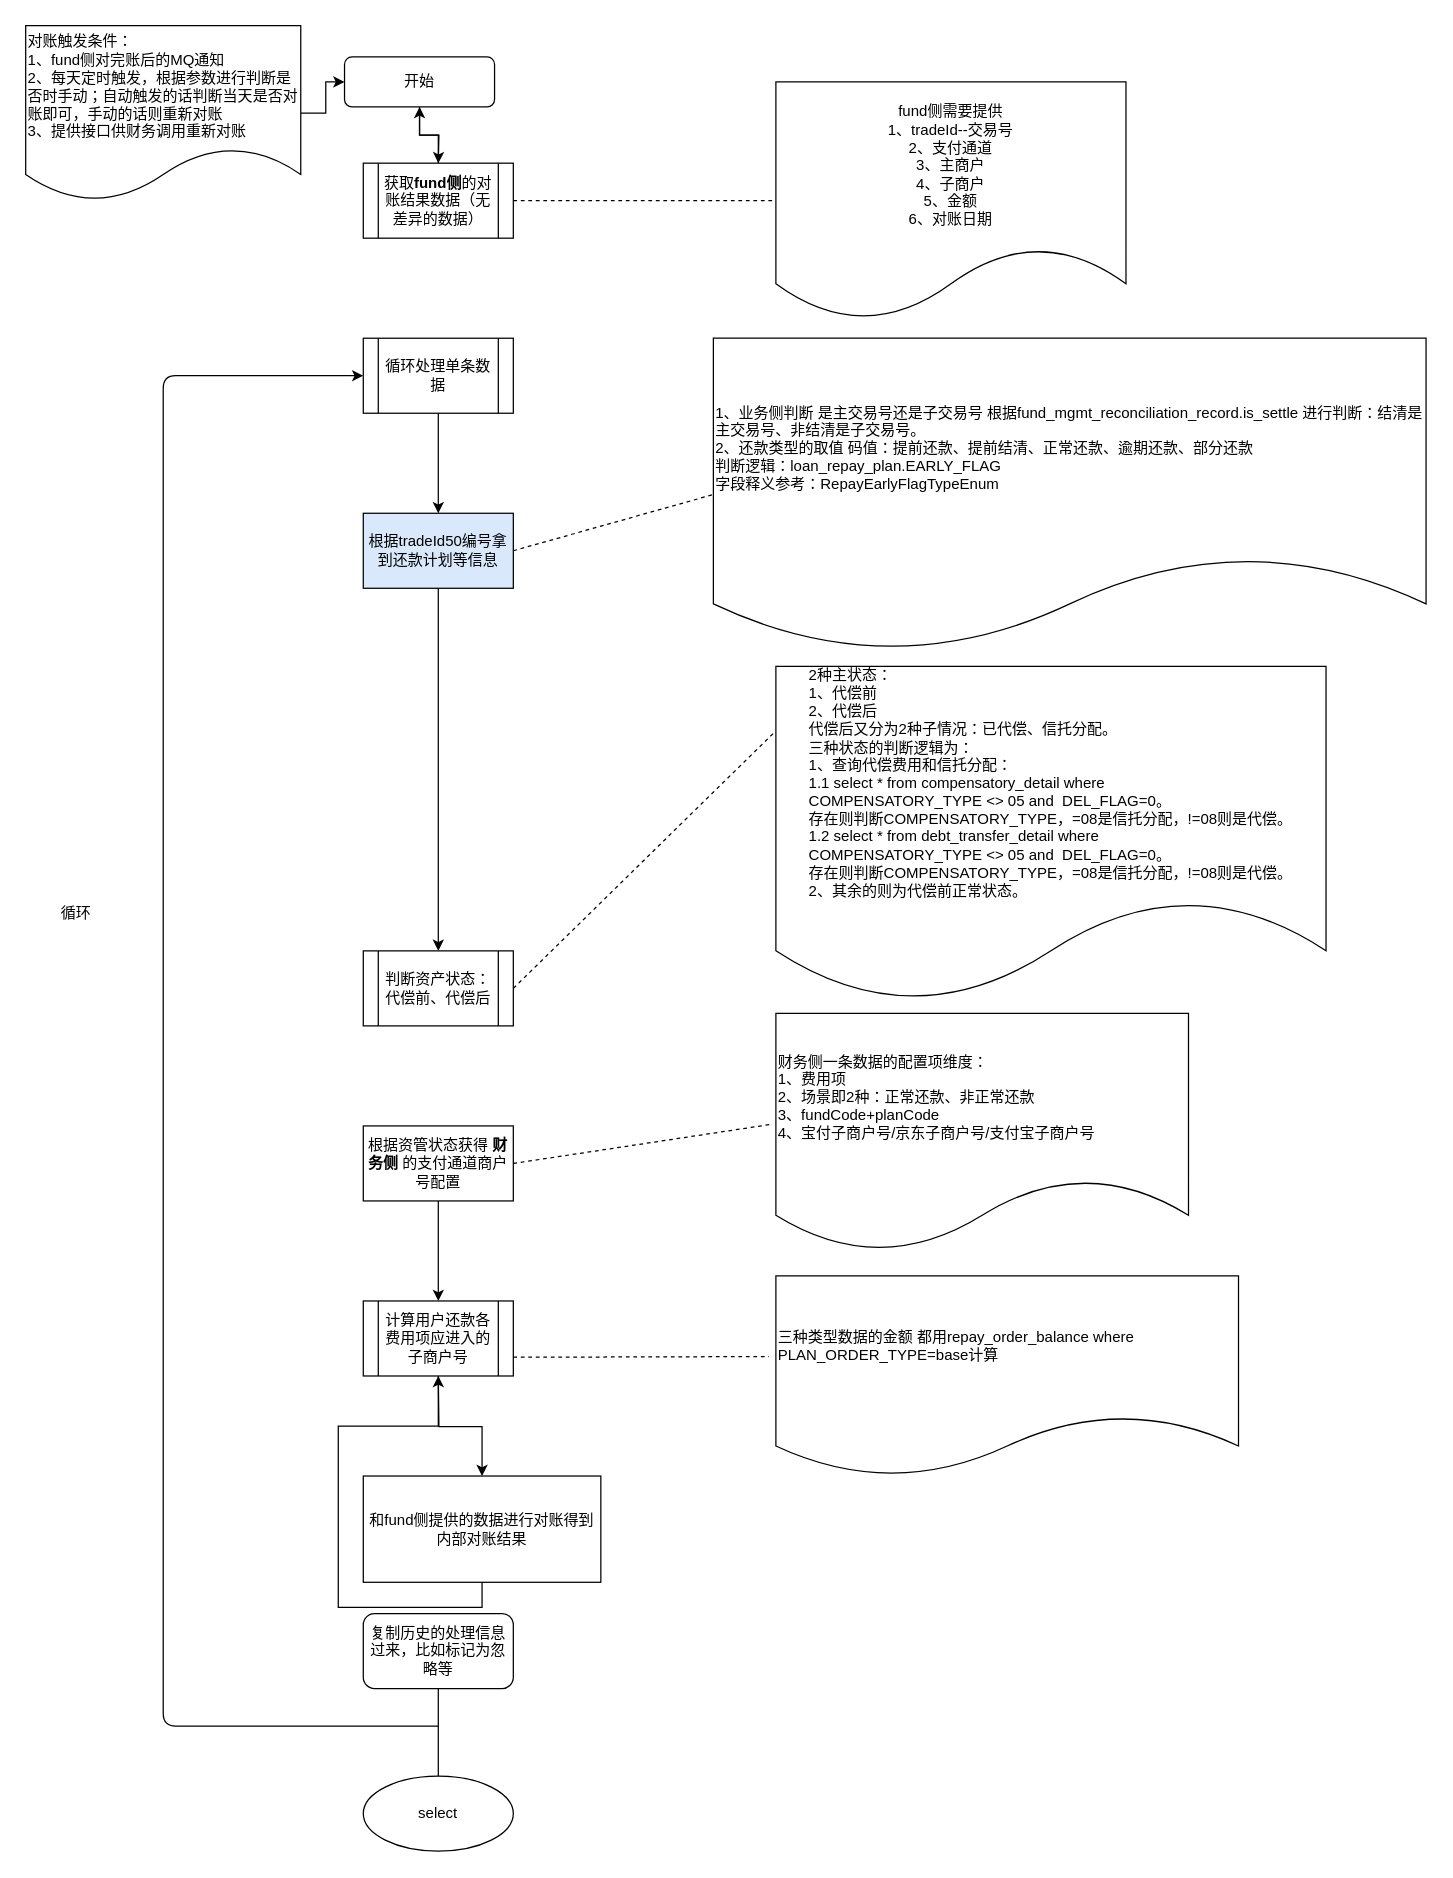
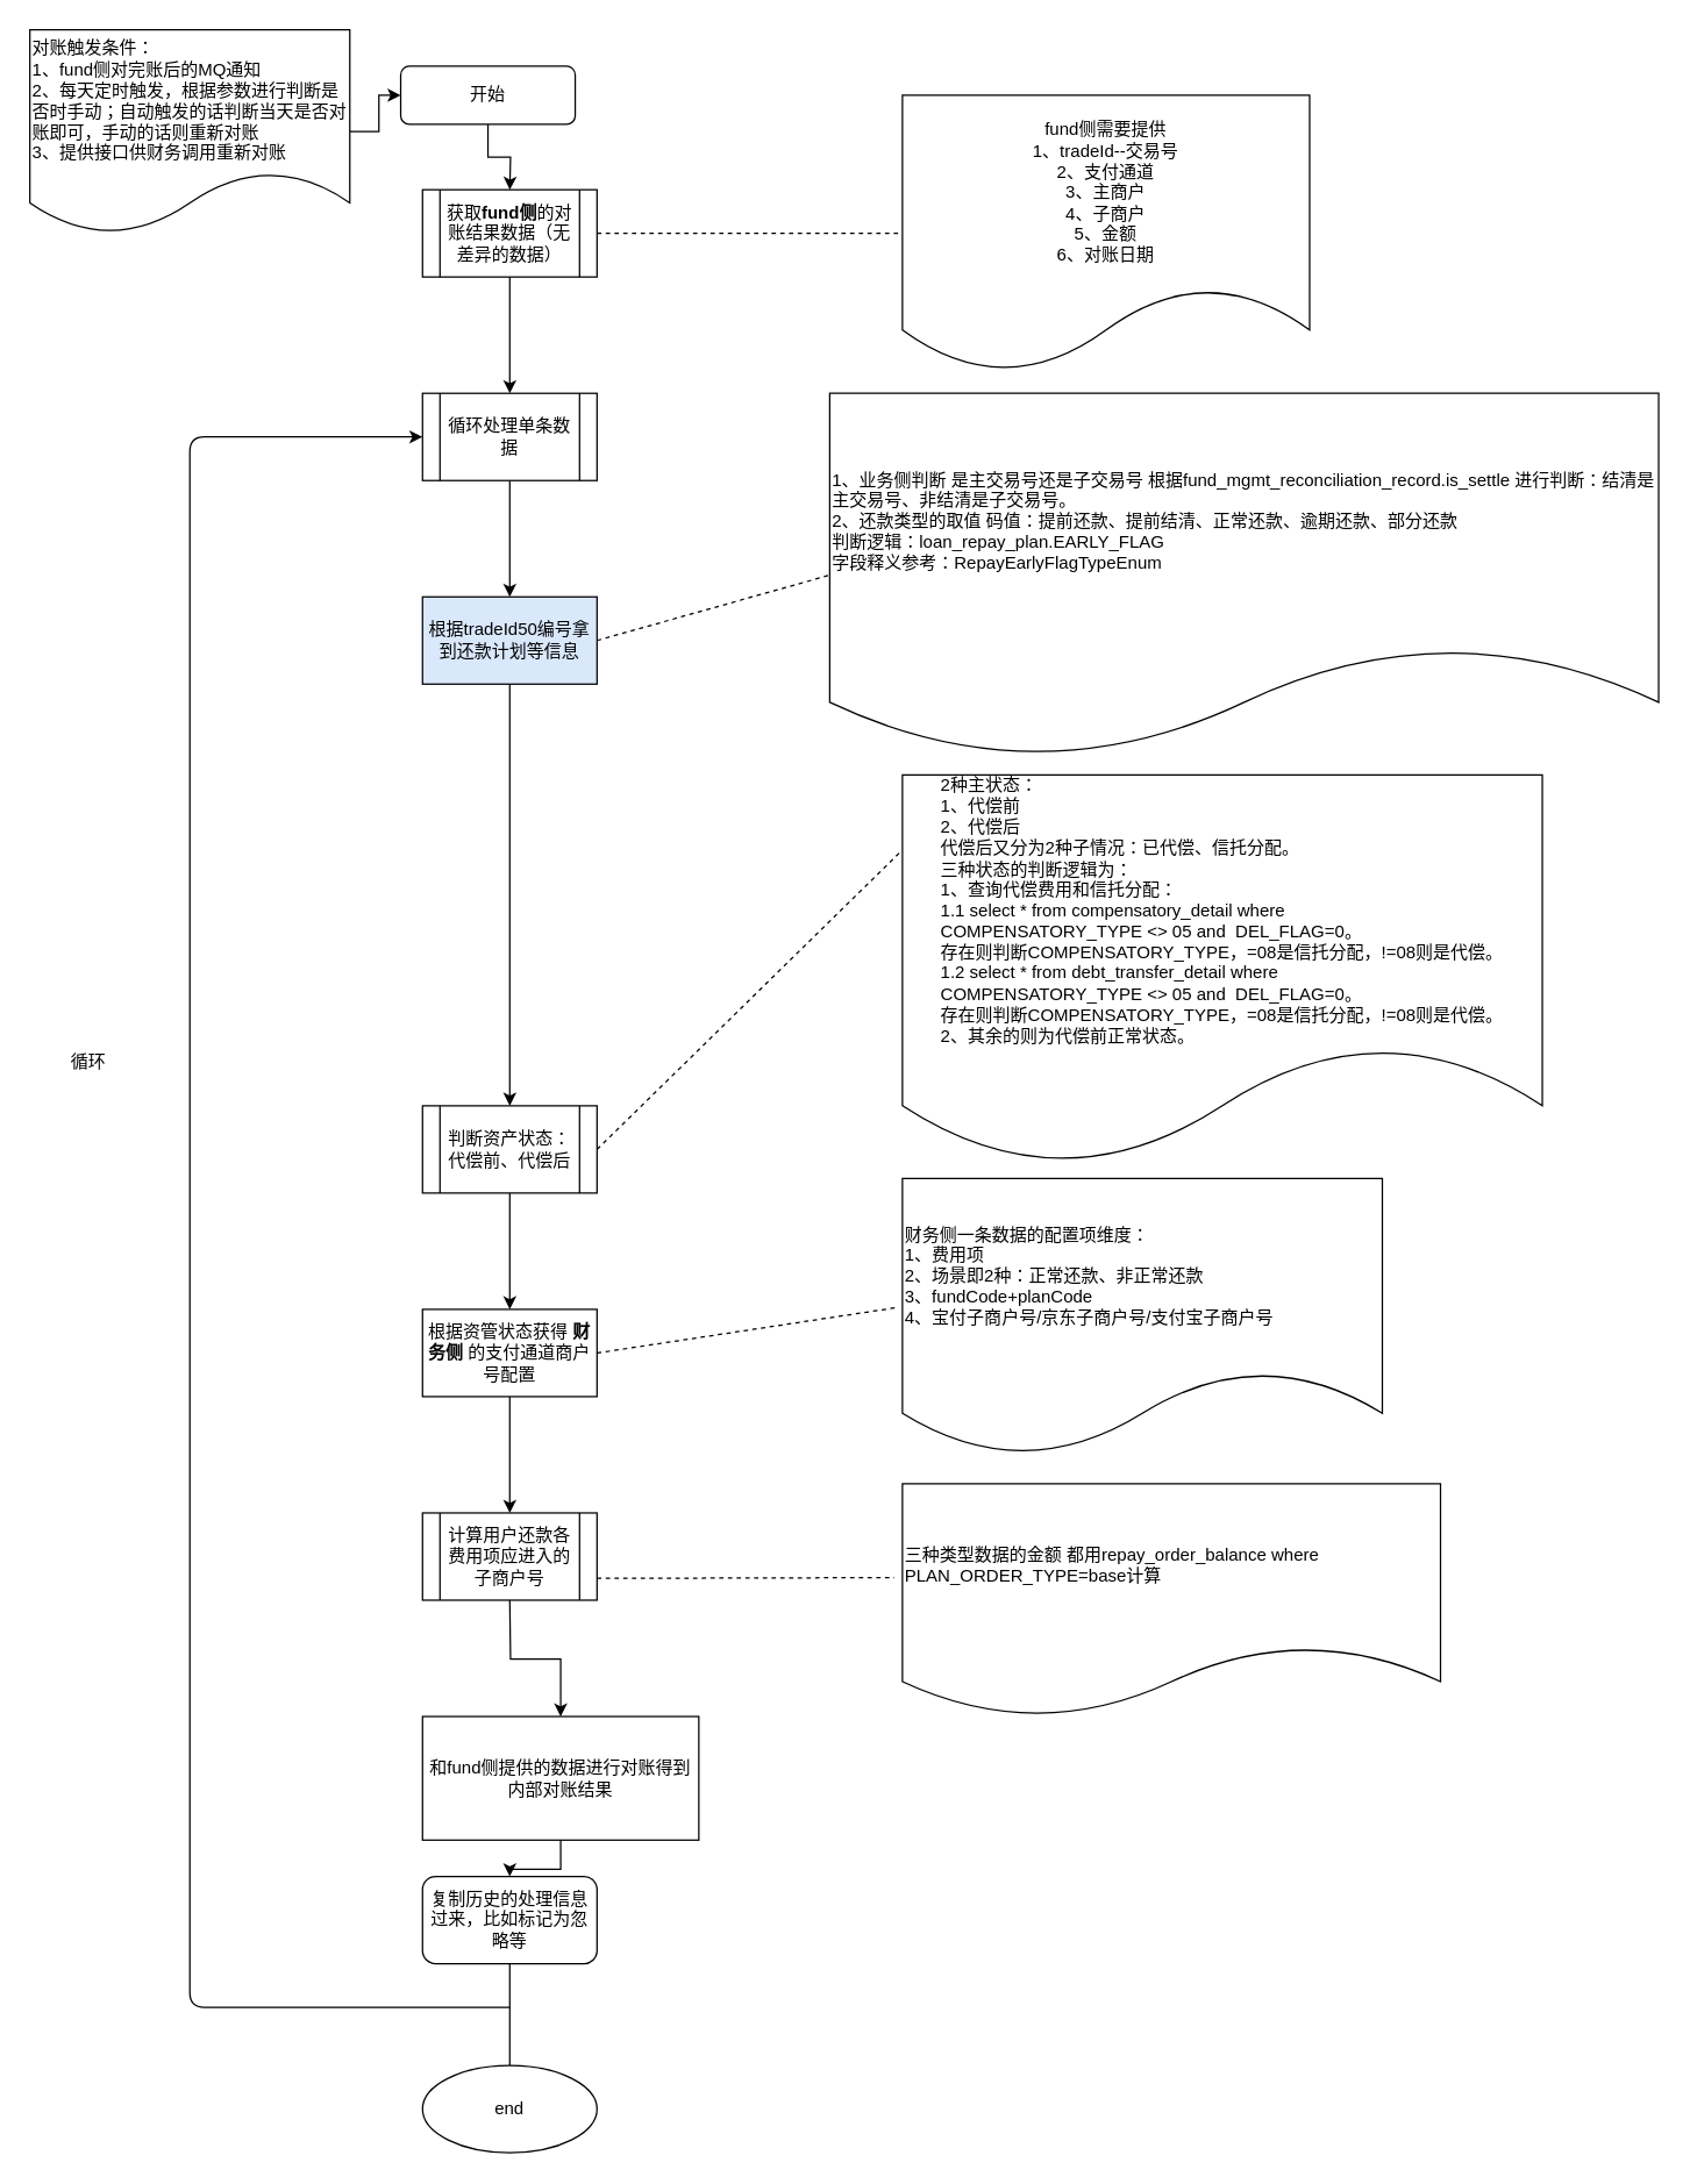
  <mxCell id="0" />
  <mxCell id="1" parent="0" />
  <mxCell id="2" value="" style="edgeStyle=orthogonalEdgeStyle;rounded=0;orthogonalLoop=1;jettySize=auto;html=1;" parent="1" source="3" edge="1"><mxGeometry relative="1" as="geometry"><mxPoint x="350" y="130" as="targetPoint" /></mxGeometry></mxCell>
  <mxCell id="3" value="开始" style="rounded=1;whiteSpace=wrap;html=1;fontSize=12;glass=0;strokeWidth=1;shadow=0;" parent="1" vertex="1"><mxGeometry x="275" y="45" width="120" height="40" as="geometry" /></mxCell>
- <mxCell id="4" value="" style="edgeStyle=orthogonalEdgeStyle;rounded=0;orthogonalLoop=1;jettySize=auto;html=1;" parent="1" source="5" target="3" edge="1"><mxGeometry relative="1" as="geometry" /></mxCell>
+ <mxCell id="4" value="" style="edgeStyle=orthogonalEdgeStyle;rounded=0;orthogonalLoop=1;jettySize=auto;html=1;" parent="1" source="5" target="7" edge="1"><mxGeometry relative="1" as="geometry" /></mxCell>
  <mxCell id="5" value="获取&lt;b&gt;fund侧&lt;/b&gt;的对账结果数据（无差异的数据）" style="shape=process;whiteSpace=wrap;html=1;backgroundOutline=1;" parent="1" vertex="1"><mxGeometry x="290" y="130" width="120" height="60" as="geometry" /></mxCell>
  <mxCell id="6" value="" style="edgeStyle=orthogonalEdgeStyle;rounded=0;orthogonalLoop=1;jettySize=auto;html=1;" edge="1" parent="1" source="7"><mxGeometry relative="1" as="geometry"><mxPoint x="350" y="410" as="targetPoint" /></mxGeometry></mxCell>
  <mxCell id="7" value="循环处理单条数据" style="shape=process;whiteSpace=wrap;html=1;backgroundOutline=1;" parent="1" vertex="1"><mxGeometry x="290" y="270" width="120" height="60" as="geometry" /></mxCell>
  <mxCell id="8" value="fund侧需要提供&lt;br&gt;1、tradeId--交易号&lt;br&gt;2、支付通道&lt;br&gt;3、主商户&lt;br&gt;4、子商户&lt;br&gt;5、金额&lt;br&gt;6、对账日期" style="shape=document;whiteSpace=wrap;html=1;boundedLbl=1;align=center;" parent="1" vertex="1"><mxGeometry x="620" y="65" width="280" height="190" as="geometry" /></mxCell>
  <mxCell id="9" value="" style="endArrow=none;dashed=1;html=1;entryX=0;entryY=0.5;entryDx=0;entryDy=0;exitX=1;exitY=0.5;exitDx=0;exitDy=0;" parent="1" source="5" target="8" edge="1"><mxGeometry width="50" height="50" relative="1" as="geometry"><mxPoint x="410" y="200" as="sourcePoint" /><mxPoint x="460" y="150" as="targetPoint" /></mxGeometry></mxCell>
  <mxCell id="10" value="" style="edgeStyle=orthogonalEdgeStyle;rounded=0;orthogonalLoop=1;jettySize=auto;html=1;" edge="1" parent="1" source="11"><mxGeometry relative="1" as="geometry"><mxPoint x="350" y="760" as="targetPoint" /></mxGeometry></mxCell>
  <mxCell id="11" value="根据tradeId50编号拿到还款计划等信息" style="rounded=0;whiteSpace=wrap;html=1;fillColor=#dae8fc;" vertex="1" parent="1"><mxGeometry x="290" y="410" width="120" height="60" as="geometry" /></mxCell>
  <mxCell id="12" value="1、业务侧判断 是主交易号还是子交易号 根据fund_mgmt_reconciliation_record.is_settle 进行判断：结清是主交易号、非结清是子交易号。&lt;br&gt;2、还款类型的取值&lt;span&gt; &lt;/span&gt;码值：提前还款、提前结清、正常还款、逾期还款、部分还款&lt;br&gt;判断逻辑：loan_repay_plan.EARLY_FLAG&lt;br&gt;字段释义参考：RepayEarlyFlagTypeEnum" style="shape=document;whiteSpace=wrap;html=1;boundedLbl=1;rounded=0;align=left;" vertex="1" parent="1"><mxGeometry x="570" y="270" width="570" height="250" as="geometry" /></mxCell>
  <mxCell id="13" value="" style="endArrow=none;dashed=1;html=1;exitX=1;exitY=0.5;exitDx=0;exitDy=0;entryX=0;entryY=0.5;entryDx=0;entryDy=0;" edge="1" parent="1" source="11" target="12"><mxGeometry width="50" height="50" relative="1" as="geometry"><mxPoint x="430" y="470" as="sourcePoint" /><mxPoint x="480" y="420" as="targetPoint" /></mxGeometry></mxCell>
  <mxCell id="14" value="&lt;div style=&quot;text-align: left&quot;&gt;&lt;span&gt;2种主状态：&lt;/span&gt;&lt;/div&gt;&lt;div style=&quot;text-align: left&quot;&gt;&lt;span&gt;1、代偿前&lt;/span&gt;&lt;/div&gt;&lt;div style=&quot;text-align: left&quot;&gt;&lt;span&gt;2、代偿后&lt;/span&gt;&lt;/div&gt;&lt;div style=&quot;text-align: left&quot;&gt;&lt;span&gt;代偿后又分为2种子情况：已代偿、信托分配。&lt;/span&gt;&lt;/div&gt;&lt;div style=&quot;text-align: left&quot;&gt;&lt;span&gt;三种状态的判断逻辑为：&lt;/span&gt;&lt;/div&gt;&lt;div style=&quot;text-align: left&quot;&gt;&lt;span&gt;1、查询代偿费用和信托分配：&lt;/span&gt;&lt;/div&gt;&lt;div style=&quot;text-align: left&quot;&gt;&lt;span&gt;1.1 select * from compensatory_detail where&amp;nbsp;&lt;/span&gt;&lt;/div&gt;&lt;div style=&quot;text-align: left&quot;&gt;&lt;span&gt;COMPENSATORY_TYPE &amp;lt;&amp;gt; 05 and&amp;nbsp; DEL_FLAG=0。&lt;/span&gt;&lt;/div&gt;&lt;div style=&quot;text-align: left&quot;&gt;&lt;span&gt;存在则判断COMPENSATORY_TYPE，=08是信托分配，!=08则是代偿。&lt;/span&gt;&lt;/div&gt;&lt;div style=&quot;text-align: left&quot;&gt;&lt;span&gt;1.2&amp;nbsp;&lt;/span&gt;&lt;span&gt;select * from debt_transfer_detail&amp;nbsp;where&amp;nbsp;&lt;/span&gt;&lt;/div&gt;&lt;div style=&quot;text-align: left&quot;&gt;COMPENSATORY_TYPE &amp;lt;&amp;gt; 05 and&amp;nbsp; DEL_FLAG=0。&lt;/div&gt;&lt;div style=&quot;text-align: left&quot;&gt;存在则判断COMPENSATORY_TYPE，=08是信托分配，!=08则是代偿。&lt;/div&gt;&lt;div style=&quot;text-align: left&quot;&gt;&lt;span&gt;2、其余的则为代偿前正常状态。&lt;/span&gt;&lt;/div&gt;" style="shape=document;whiteSpace=wrap;html=1;boundedLbl=1;rounded=0;" vertex="1" parent="1"><mxGeometry x="620" y="532.5" width="440" height="267.5" as="geometry" /></mxCell>
  <mxCell id="15" value="" style="endArrow=none;dashed=1;html=1;exitX=1;exitY=0.5;exitDx=0;exitDy=0;" edge="1" parent="1" source="17"><mxGeometry width="50" height="50" relative="1" as="geometry"><mxPoint x="420" y="790" as="sourcePoint" /><mxPoint x="618" y="586" as="targetPoint" /></mxGeometry></mxCell>
+ <mxCell id="16" value="" style="edgeStyle=orthogonalEdgeStyle;rounded=0;orthogonalLoop=1;jettySize=auto;html=1;" edge="1" parent="1" source="17" target="19"><mxGeometry relative="1" as="geometry" /></mxCell>
  <mxCell id="17" value="判断资产状态：代偿前、代偿后" style="shape=process;whiteSpace=wrap;html=1;backgroundOutline=1;" vertex="1" parent="1"><mxGeometry x="290" y="760" width="120" height="60" as="geometry" /></mxCell>
  <mxCell id="18" value="" style="edgeStyle=orthogonalEdgeStyle;rounded=0;orthogonalLoop=1;jettySize=auto;html=1;" edge="1" parent="1" source="19"><mxGeometry relative="1" as="geometry"><mxPoint x="350" y="1040" as="targetPoint" /></mxGeometry></mxCell>
  <mxCell id="19" value="根据资管状态获得 &lt;b&gt;财务侧&lt;/b&gt; 的支付通道商户号配置" style="whiteSpace=wrap;html=1;" vertex="1" parent="1"><mxGeometry x="290" y="900" width="120" height="60" as="geometry" /></mxCell>
  <mxCell id="20" value="" style="edgeStyle=orthogonalEdgeStyle;rounded=0;orthogonalLoop=1;jettySize=auto;html=1;" edge="1" parent="1" target="22"><mxGeometry relative="1" as="geometry"><mxPoint x="350" y="1100" as="sourcePoint" /></mxGeometry></mxCell>
- <mxCell id="21" style="edgeStyle=orthogonalEdgeStyle;rounded=0;orthogonalLoop=1;jettySize=auto;html=1;exitX=0.5;exitY=1;exitDx=0;exitDy=0;" edge="1" parent="1" source="22" target="26"><mxGeometry relative="1" as="geometry" /></mxCell>
+ <mxCell id="21" style="edgeStyle=orthogonalEdgeStyle;rounded=0;orthogonalLoop=1;jettySize=auto;html=1;exitX=0.5;exitY=1;exitDx=0;exitDy=0;entryX=0.5;entryY=0;entryDx=0;entryDy=0;" edge="1" parent="1" source="22" target="34"><mxGeometry relative="1" as="geometry" /></mxCell>
  <mxCell id="22" value="和fund侧提供的数据进行对账得到内部对账结果" style="whiteSpace=wrap;html=1;" vertex="1" parent="1"><mxGeometry x="290" y="1180" width="190" height="85" as="geometry" /></mxCell>
- <mxCell id="23" value="select" style="ellipse;whiteSpace=wrap;html=1;" vertex="1" parent="1"><mxGeometry x="290" y="1420" width="120" height="60" as="geometry" /></mxCell>
+ <mxCell id="23" value="end" style="ellipse;whiteSpace=wrap;html=1;" vertex="1" parent="1"><mxGeometry x="290" y="1420" width="120" height="60" as="geometry" /></mxCell>
  <mxCell id="24" value="" style="endArrow=classic;html=1;entryX=0;entryY=0.5;entryDx=0;entryDy=0;" edge="1" parent="1" target="7"><mxGeometry width="50" height="50" relative="1" as="geometry"><mxPoint x="350" y="1380" as="sourcePoint" /><mxPoint x="480" y="360" as="targetPoint" /><Array as="points"><mxPoint x="130" y="1380" /><mxPoint x="130" y="300" /></Array></mxGeometry></mxCell>
  <mxCell id="25" value="循环" style="text;html=1;align=center;verticalAlign=middle;resizable=0;points=[];autosize=1;strokeColor=none;" vertex="1" parent="1"><mxGeometry x="40" y="720" width="40" height="20" as="geometry" /></mxCell>
  <mxCell id="26" value="&lt;span&gt;计算用户还款各费用项应进入的子商户号&lt;/span&gt;" style="shape=process;whiteSpace=wrap;html=1;backgroundOutline=1;" vertex="1" parent="1"><mxGeometry x="290" y="1040" width="120" height="60" as="geometry" /></mxCell>
  <mxCell id="27" value="三种类型数据的金额 都用repay_order_balance where PLAN_ORDER_TYPE=base计算" style="shape=document;whiteSpace=wrap;html=1;boundedLbl=1;align=left;" vertex="1" parent="1"><mxGeometry x="620" y="1020" width="370" height="160" as="geometry" /></mxCell>
  <mxCell id="28" value="" style="endArrow=none;dashed=1;html=1;entryX=-0.015;entryY=0.403;entryDx=0;entryDy=0;entryPerimeter=0;exitX=1;exitY=0.75;exitDx=0;exitDy=0;" edge="1" parent="1" source="26" target="27"><mxGeometry width="50" height="50" relative="1" as="geometry"><mxPoint x="480" y="1100" as="sourcePoint" /><mxPoint x="530" y="1050" as="targetPoint" /></mxGeometry></mxCell>
  <mxCell id="29" value="财务侧一条数据的配置项维度：&lt;br&gt;1、费用项&lt;br&gt;2、场景即2种：正常还款、非正常还款&lt;br&gt;3、fundCode+planCode&lt;br&gt;4、宝付子商户号/京东子商户号/支付宝子商户号&lt;br&gt;" style="shape=document;whiteSpace=wrap;html=1;boundedLbl=1;align=left;" vertex="1" parent="1"><mxGeometry x="620" y="810" width="330" height="190" as="geometry" /></mxCell>
  <mxCell id="30" value="" style="endArrow=none;dashed=1;html=1;entryX=-0.011;entryY=0.467;entryDx=0;entryDy=0;entryPerimeter=0;exitX=1;exitY=0.5;exitDx=0;exitDy=0;" edge="1" parent="1" source="19" target="29"><mxGeometry width="50" height="50" relative="1" as="geometry"><mxPoint x="440" y="960" as="sourcePoint" /><mxPoint x="490" y="910" as="targetPoint" /></mxGeometry></mxCell>
  <mxCell id="31" style="edgeStyle=orthogonalEdgeStyle;rounded=0;orthogonalLoop=1;jettySize=auto;html=1;exitX=1;exitY=0.5;exitDx=0;exitDy=0;entryX=0;entryY=0.5;entryDx=0;entryDy=0;" edge="1" parent="1" source="32" target="3"><mxGeometry relative="1" as="geometry" /></mxCell>
  <mxCell id="32" value="对账触发条件：&lt;br&gt;1、fund侧对完账后的MQ通知&lt;br&gt;&lt;div&gt;&lt;span&gt;2、每天定时触发，根据参数进行判断是否时手动；自动触发的话判断当天是否对账即可，手动的话则重新对账&lt;/span&gt;&lt;/div&gt;&lt;div&gt;3、提供接口供财务调用重新对账&lt;/div&gt;" style="shape=document;whiteSpace=wrap;html=1;boundedLbl=1;align=left;" vertex="1" parent="1"><mxGeometry x="20" y="20" width="220" height="140" as="geometry" /></mxCell>
  <mxCell id="33" style="edgeStyle=orthogonalEdgeStyle;rounded=0;orthogonalLoop=1;jettySize=auto;html=1;exitX=0.5;exitY=1;exitDx=0;exitDy=0;entryX=0.5;entryY=0;entryDx=0;entryDy=0;endArrow=none;" edge="1" parent="1" source="34" target="23"><mxGeometry relative="1" as="geometry" /></mxCell>
  <mxCell id="34" value="复制历史的处理信息过来，比如标记为忽略等" style="whiteSpace=wrap;html=1;rounded=1;" vertex="1" parent="1"><mxGeometry x="290" y="1290" width="120" height="60" as="geometry" /></mxCell>
